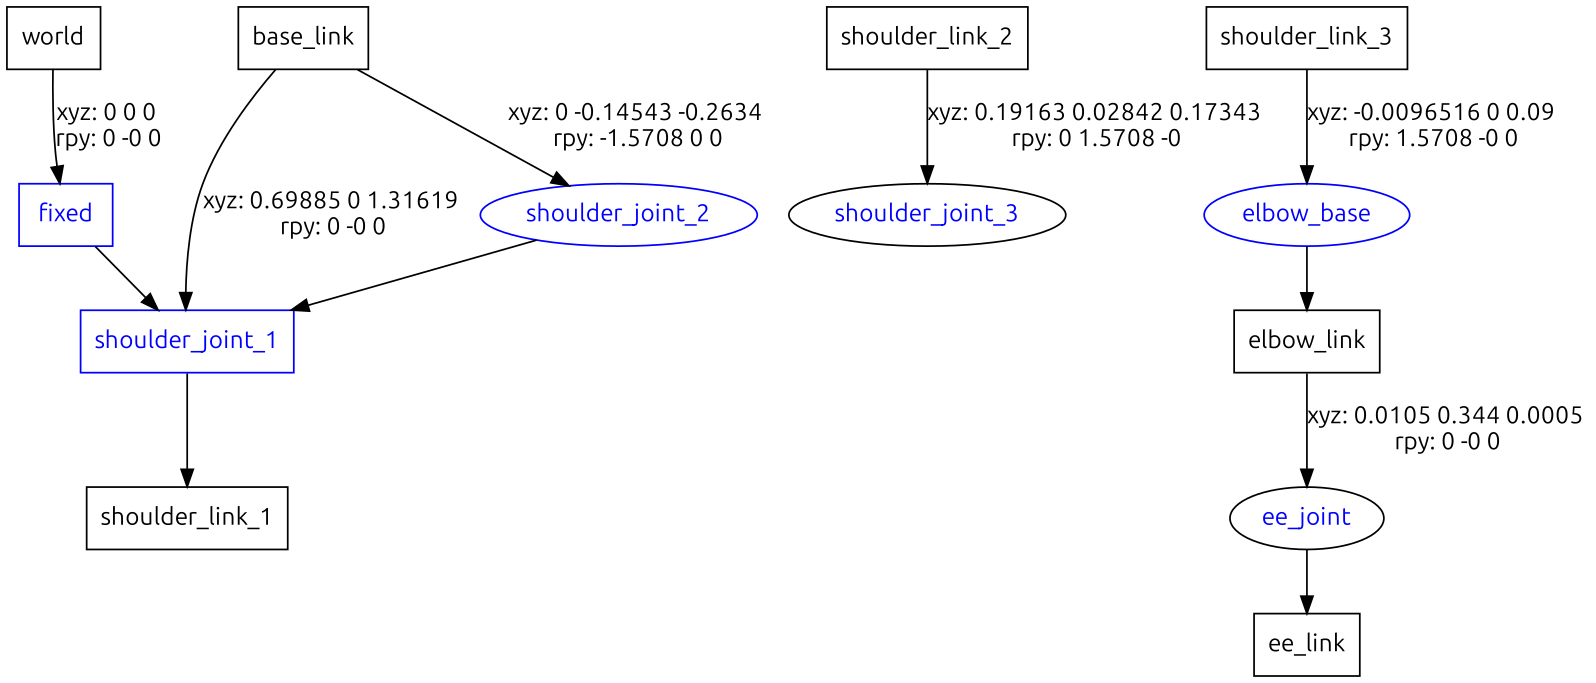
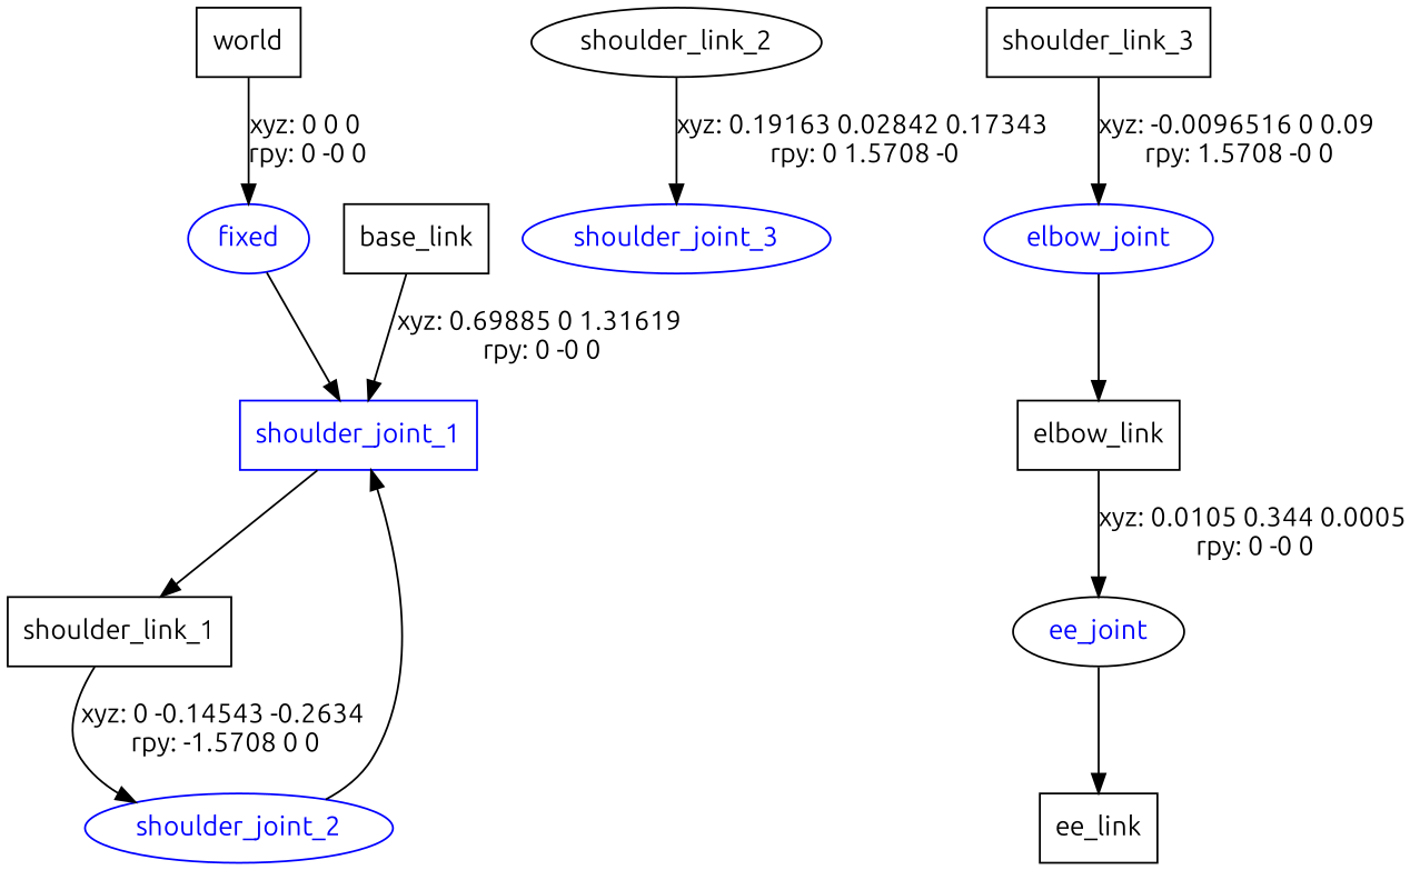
  digraph {
    fontname=Ubuntu
    node [fontname=Ubuntu shape=box]
    edge [fontname=Ubuntu]
    n1 [label=world]
-   fixed [color=blue fontcolor=blue]
+   fixed [color=blue fontcolor=blue shape=ellipse]
    shoulder_joint_1 [color=blue fontcolor=blue]
    n4 [label=base_link]
    n5 [label=shoulder_link_1]
    shoulder_joint_2 [color=blue fontcolor=blue shape=ellipse]
-   n7 [label=shoulder_link_2]
-   shoulder_joint_3 [color=black fontcolor=blue shape=ellipse]
+   n7 [label=shoulder_link_2 shape=ellipse]
+   shoulder_joint_3 [color=blue fontcolor=blue shape=ellipse]
    n9 [label=shoulder_link_3]
-   elbow_joint [color=blue fontcolor=blue shape=ellipse label=elbow_base]
+   elbow_joint [color=blue fontcolor=blue shape=ellipse]
    n11 [label=elbow_link]
    ee_joint [color=black fontcolor=blue shape=ellipse]
    n13 [label=ee_link]
    n1 -> fixed [label="xyz: 0 0 0 \nrpy: 0 -0 0"]
    fixed -> shoulder_joint_1
    shoulder_joint_1 -> n5
    n4 -> shoulder_joint_1 [label="xyz: 0.69885 0 1.31619 \nrpy: 0 -0 0"]
-   n4 -> shoulder_joint_2 [label="xyz: 0 -0.14543 -0.2634 \nrpy: -1.5708 0 0"]
+   n5 -> shoulder_joint_2 [label="xyz: 0 -0.14543 -0.2634 \nrpy: -1.5708 0 0"]
    shoulder_joint_2 -> shoulder_joint_1
    n7 -> shoulder_joint_3 [label="xyz: 0.19163 0.02842 0.17343 \nrpy: 0 1.5708 -0"]
    n9 -> elbow_joint [label="xyz: -0.0096516 0 0.09 \nrpy: 1.5708 -0 0"]
    elbow_joint -> n11
    n11 -> ee_joint [label="xyz: 0.0105 0.344 0.0005 \nrpy: 0 -0 0"]
    ee_joint -> n13
  }
